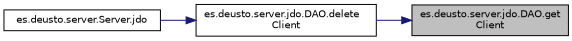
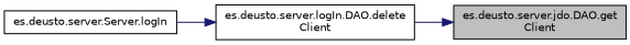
  digraph {
    rankdir=RL
    node [color=black fillcolor=white fontname=Helvetica fontsize=10 shape=record style=filled]
    edge [color=midnightblue dir=back fontname=Helvetica fontsize=10 labelfontname=Helvetica labelfontsize=10 style=solid]
    n1 [fillcolor=grey75 fontcolor=black height=0.2 label="es.deusto.server.jdo.DAO.get\lClient" width=0.4]
-   n2 [height=0.2 label="es.deusto.server.jdo.DAO.delete\lClient" width=0.4]
-   n3 [height=0.2 label="es.deusto.server.Server.jdo" width=0.4]
+   n2 [height=0.2 label="es.deusto.server.logIn.DAO.delete\lClient" width=0.4]
+   n3 [height=0.2 label="es.deusto.server.Server.logIn" width=0.4]
    n1 -> n2
    n2 -> n3
  }
